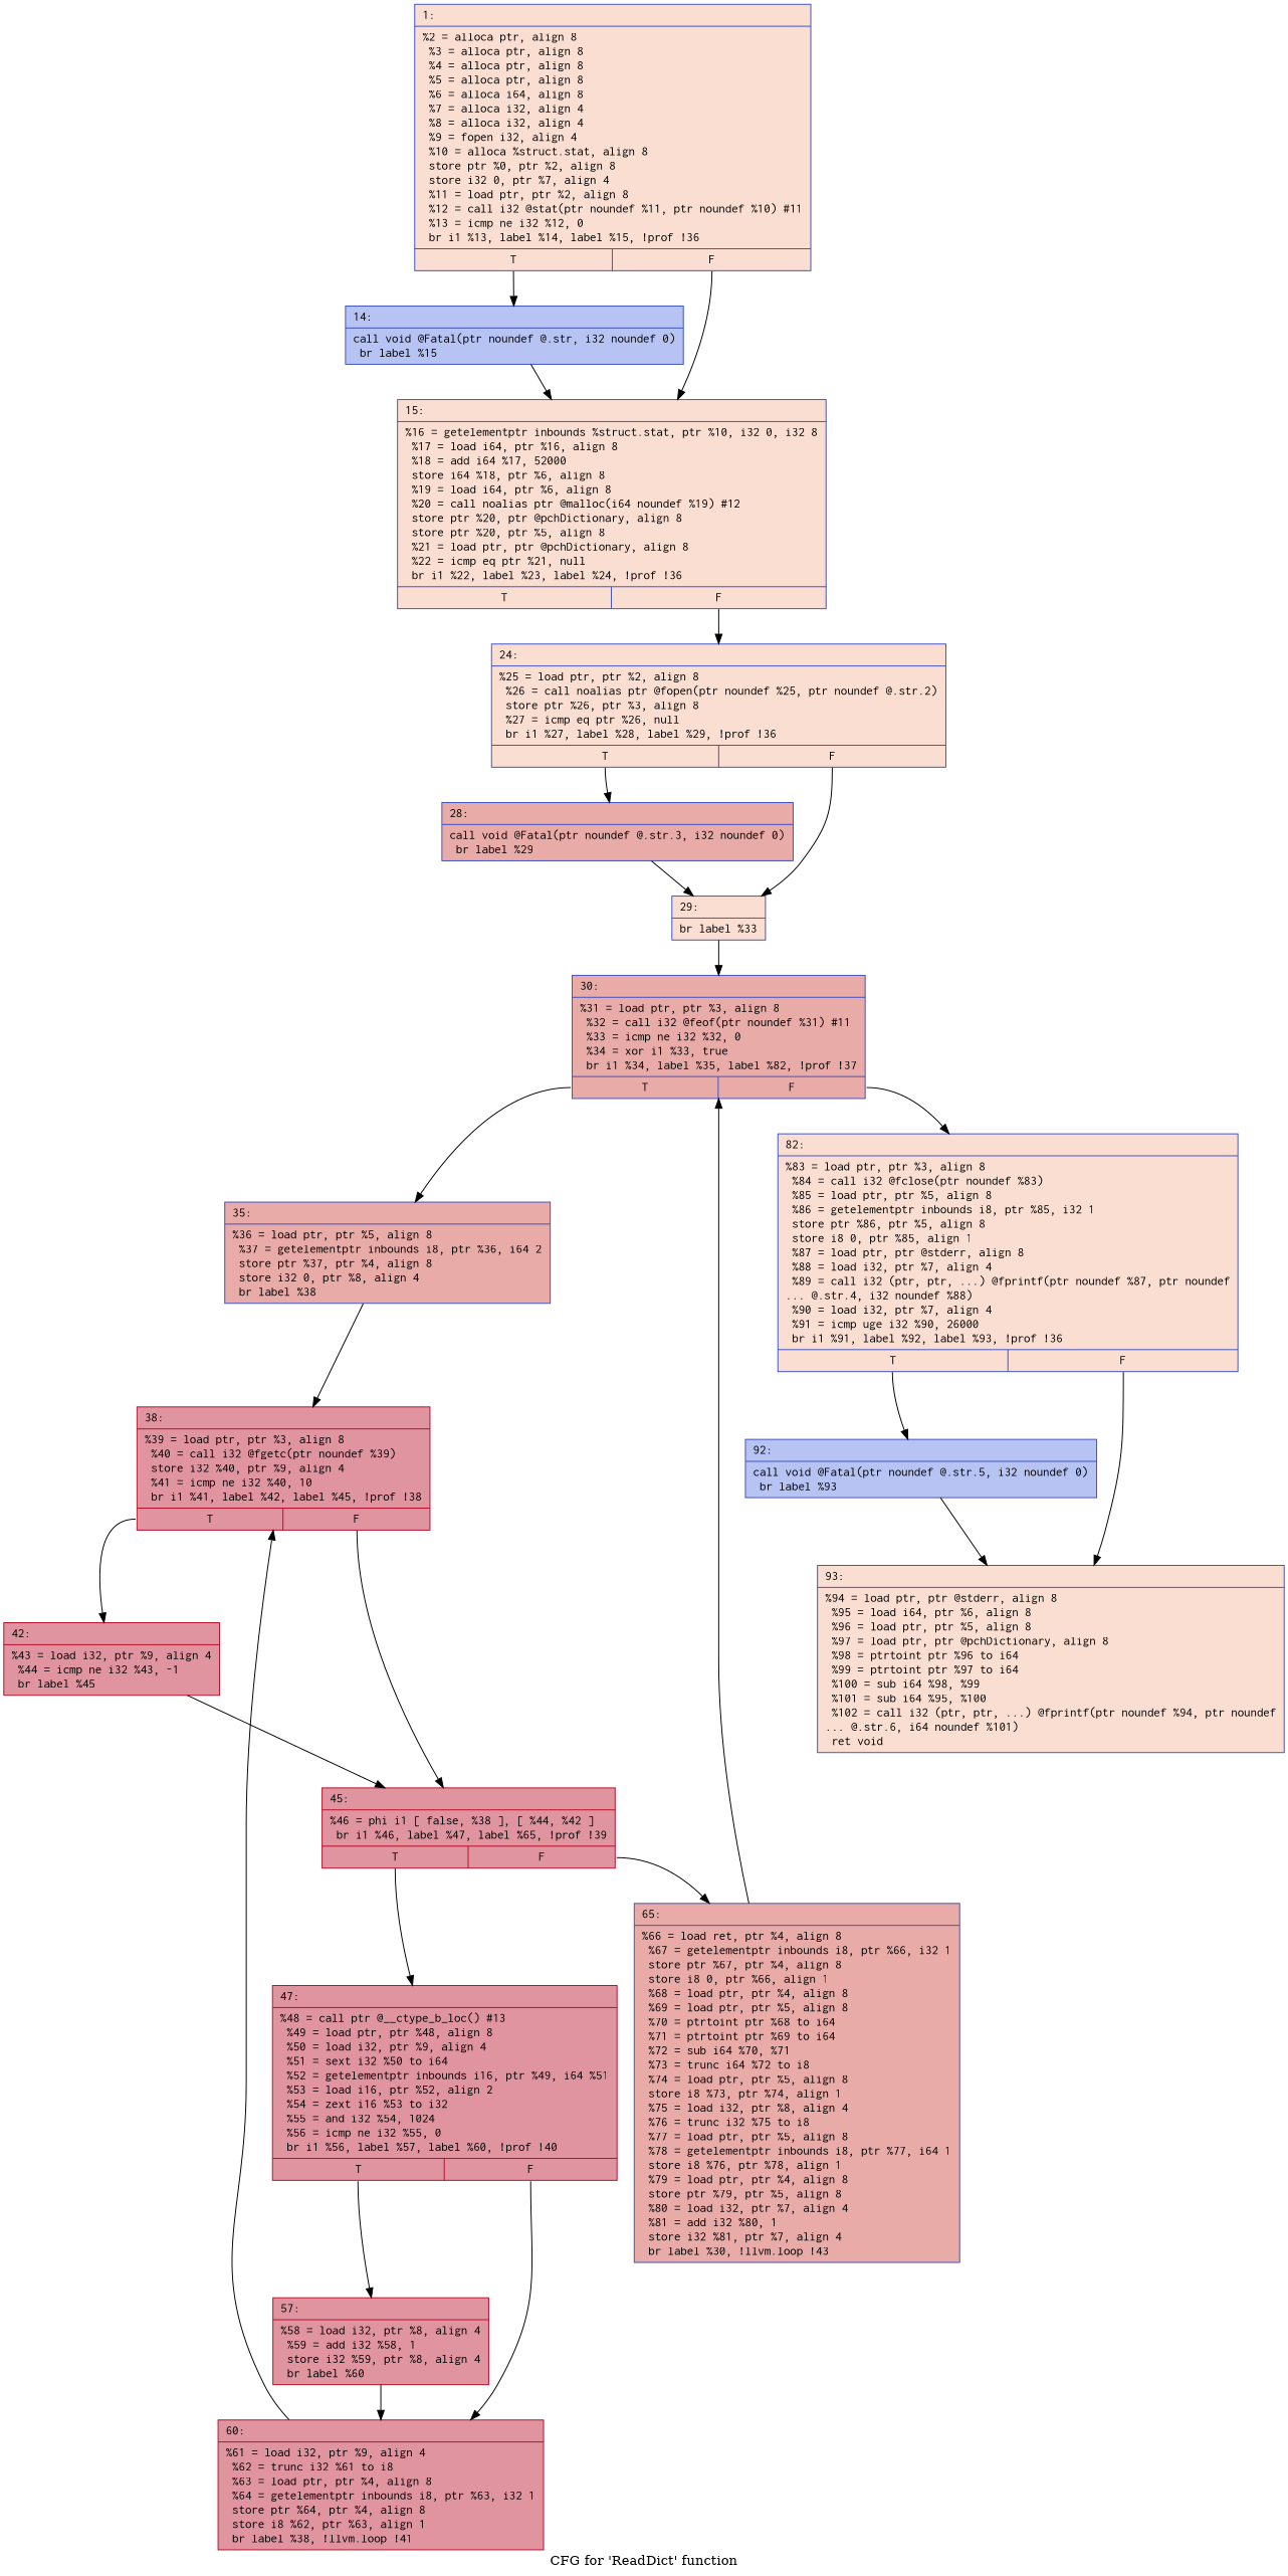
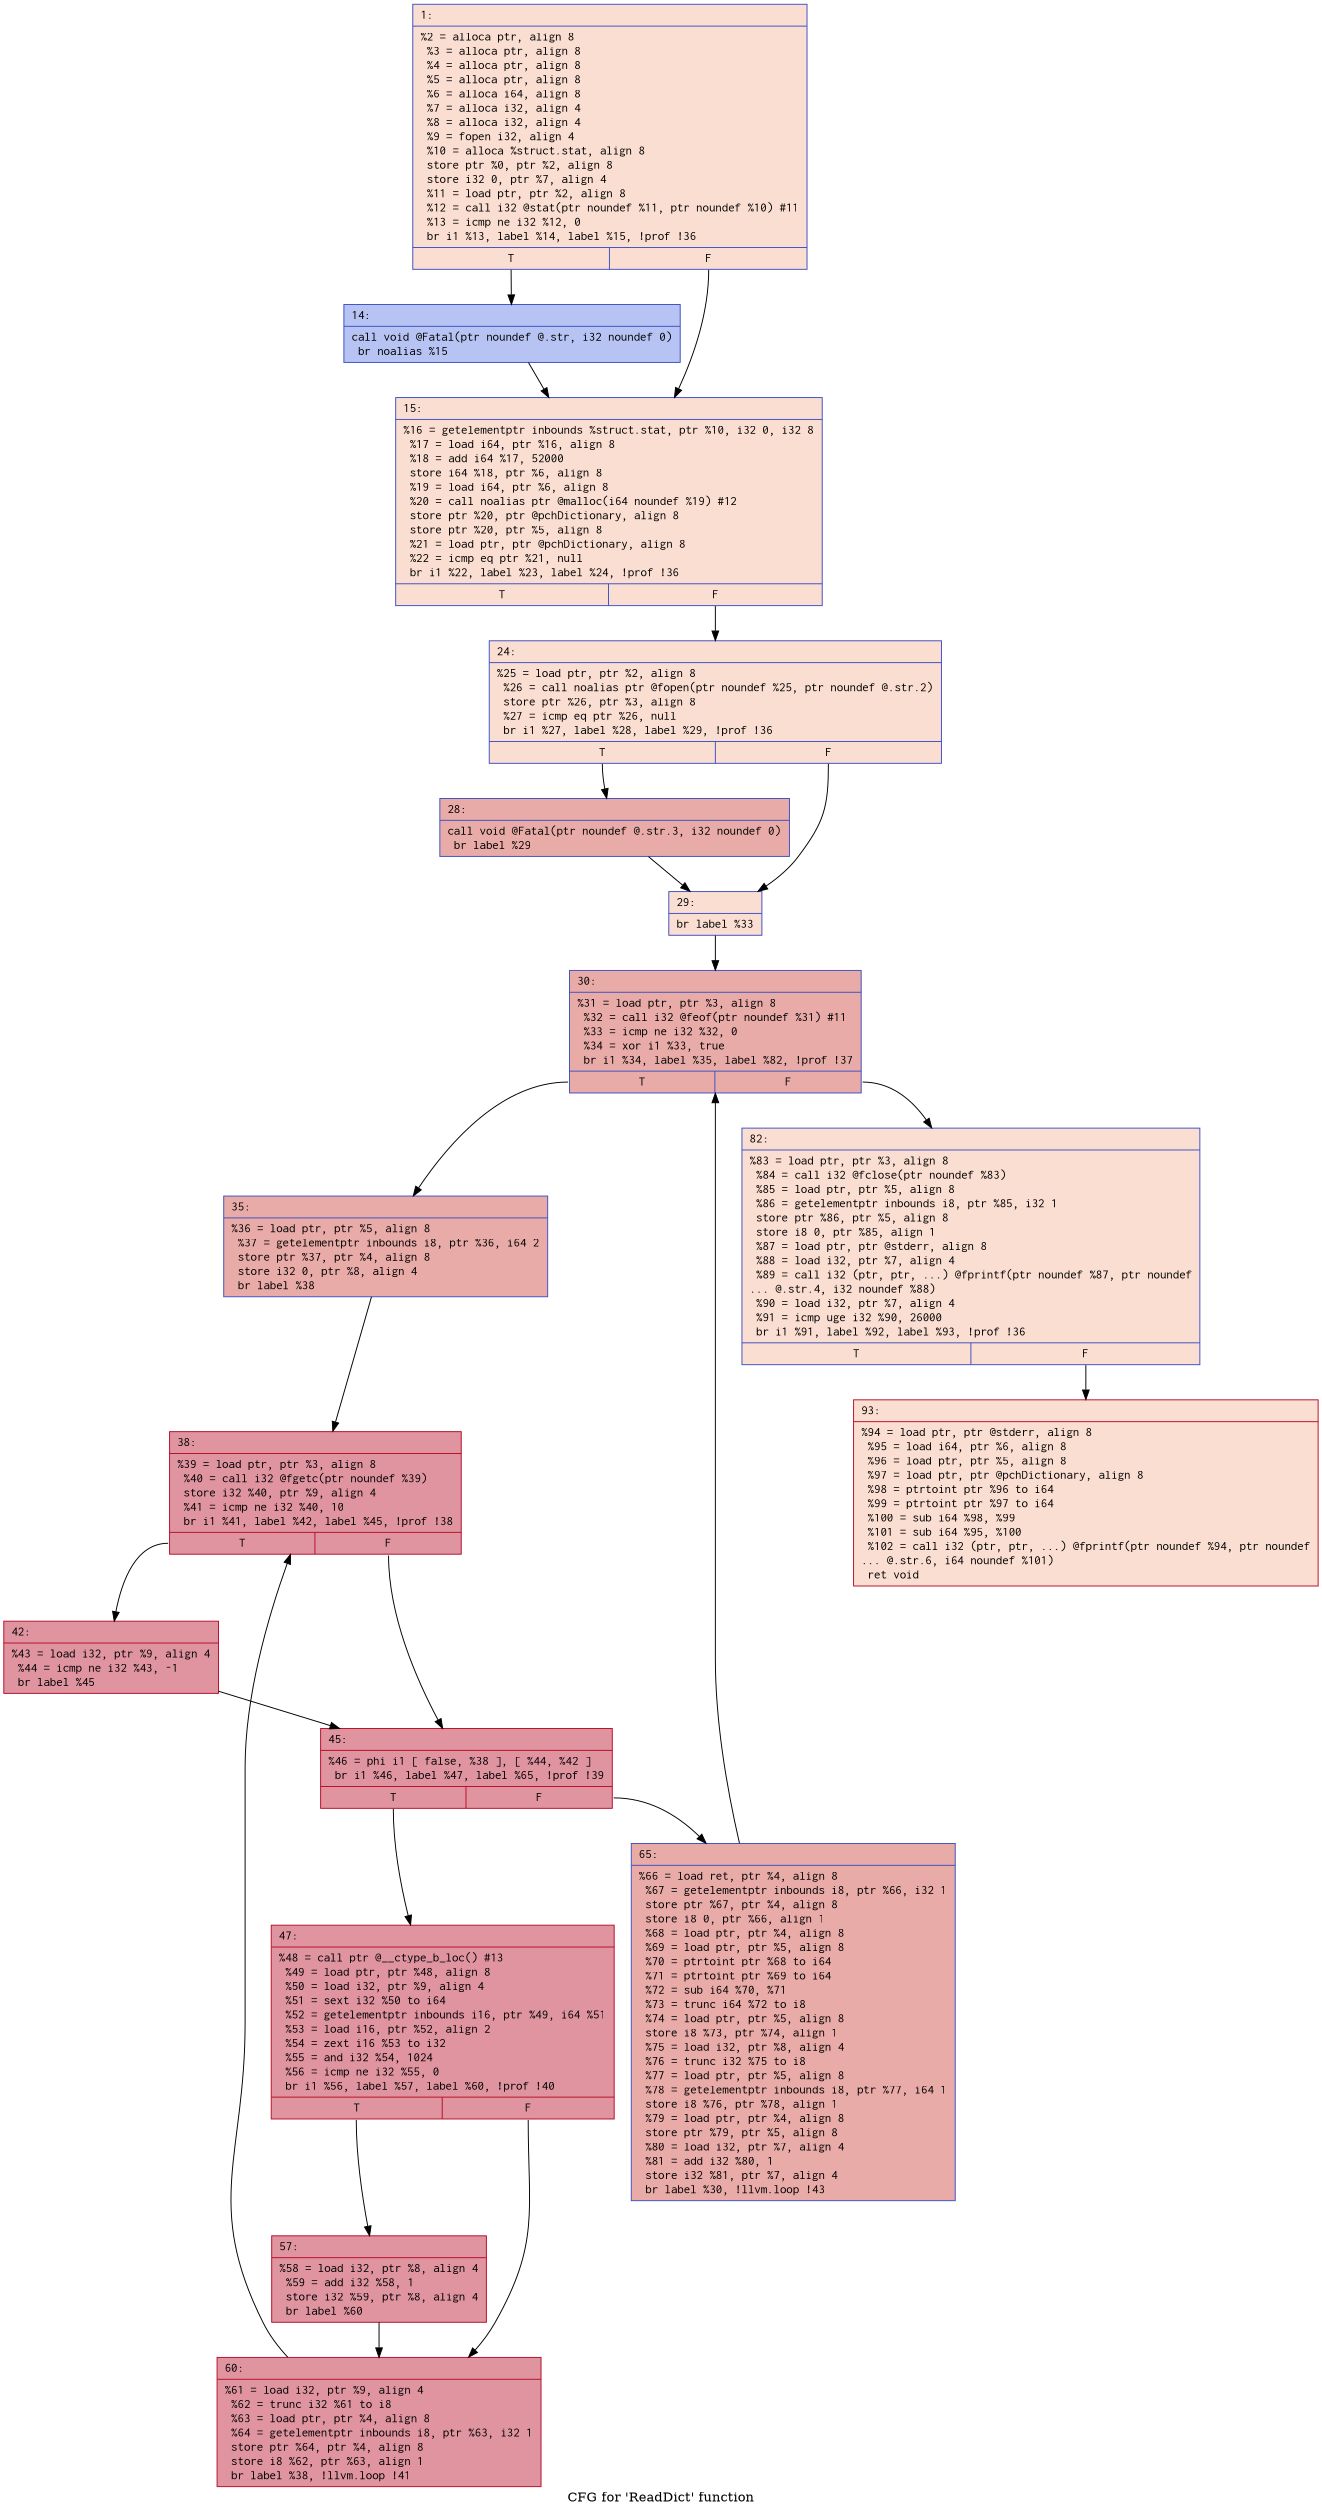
  digraph {
    label="CFG for 'ReadDict' function"
    node [color="#3d50c3ff" fillcolor="#f7b59970" fontname=Courier shape=record style=filled]
    n1 [label="{1:\l|  %2 = alloca ptr, align 8\l  %3 = alloca ptr, align 8\l  %4 = alloca ptr, align 8\l  %5 = alloca ptr, align 8\l  %6 = alloca i64, align 8\l  %7 = alloca i32, align 4\l  %8 = alloca i32, align 4\l  %9 = fopen i32, align 4\l  %10 = alloca %struct.stat, align 8\l  store ptr %0, ptr %2, align 8\l  store i32 0, ptr %7, align 4\l  %11 = load ptr, ptr %2, align 8\l  %12 = call i32 @stat(ptr noundef %11, ptr noundef %10) #11\l  %13 = icmp ne i32 %12, 0\l  br i1 %13, label %14, label %15, !prof !36\l|{<s0>T|<s1>F}}"]
-   n2 [fillcolor="#5b7ae570" label="{14:\l|  call void @Fatal(ptr noundef @.str, i32 noundef 0)\l  br label %15\l}"]
+   n2 [fillcolor="#5b7ae570" label="{14:\l|  call void @Fatal(ptr noundef @.str, i32 noundef 0)\l  br noalias %15\l}"]
    n3 [label="{15:\l|  %16 = getelementptr inbounds %struct.stat, ptr %10, i32 0, i32 8\l  %17 = load i64, ptr %16, align 8\l  %18 = add i64 %17, 52000\l  store i64 %18, ptr %6, align 8\l  %19 = load i64, ptr %6, align 8\l  %20 = call noalias ptr @malloc(i64 noundef %19) #12\l  store ptr %20, ptr @pchDictionary, align 8\l  store ptr %20, ptr %5, align 8\l  %21 = load ptr, ptr @pchDictionary, align 8\l  %22 = icmp eq ptr %21, null\l  br i1 %22, label %23, label %24, !prof !36\l|{<s0>T|<s1>F}}"]
    n4 [label="{24:\l|  %25 = load ptr, ptr %2, align 8\l  %26 = call noalias ptr @fopen(ptr noundef %25, ptr noundef @.str.2)\l  store ptr %26, ptr %3, align 8\l  %27 = icmp eq ptr %26, null\l  br i1 %27, label %28, label %29, !prof !36\l|{<s0>T|<s1>F}}"]
    n5 [fillcolor="#cc403a70" label="{28:\l|  call void @Fatal(ptr noundef @.str.3, i32 noundef 0)\l  br label %29\l}"]
    n6 [label="{29:\l|  br label %33\l}"]
    n7 [fillcolor="#cc403a70" label="{30:\l|  %31 = load ptr, ptr %3, align 8\l  %32 = call i32 @feof(ptr noundef %31) #11\l  %33 = icmp ne i32 %32, 0\l  %34 = xor i1 %33, true\l  br i1 %34, label %35, label %82, !prof !37\l|{<s0>T|<s1>F}}"]
    n8 [fillcolor="#cc403a70" label="{35:\l|  %36 = load ptr, ptr %5, align 8\l  %37 = getelementptr inbounds i8, ptr %36, i64 2\l  store ptr %37, ptr %4, align 8\l  store i32 0, ptr %8, align 4\l  br label %38\l}"]
    n9 [label="{82:\l|  %83 = load ptr, ptr %3, align 8\l  %84 = call i32 @fclose(ptr noundef %83)\l  %85 = load ptr, ptr %5, align 8\l  %86 = getelementptr inbounds i8, ptr %85, i32 1\l  store ptr %86, ptr %5, align 8\l  store i8 0, ptr %85, align 1\l  %87 = load ptr, ptr @stderr, align 8\l  %88 = load i32, ptr %7, align 4\l  %89 = call i32 (ptr, ptr, ...) @fprintf(ptr noundef %87, ptr noundef\l... @.str.4, i32 noundef %88)\l  %90 = load i32, ptr %7, align 4\l  %91 = icmp uge i32 %90, 26000\l  br i1 %91, label %92, label %93, !prof !36\l|{<s0>T|<s1>F}}"]
    n10 [color="#b70d28ff" fillcolor="#b70d2870" label="{38:\l|  %39 = load ptr, ptr %3, align 8\l  %40 = call i32 @fgetc(ptr noundef %39)\l  store i32 %40, ptr %9, align 4\l  %41 = icmp ne i32 %40, 10\l  br i1 %41, label %42, label %45, !prof !38\l|{<s0>T|<s1>F}}"]
-   n11 [fillcolor="#5b7ae570" label="{92:\l|  call void @Fatal(ptr noundef @.str.5, i32 noundef 0)\l  br label %93\l}"]
-   n12 [label="{93:\l|  %94 = load ptr, ptr @stderr, align 8\l  %95 = load i64, ptr %6, align 8\l  %96 = load ptr, ptr %5, align 8\l  %97 = load ptr, ptr @pchDictionary, align 8\l  %98 = ptrtoint ptr %96 to i64\l  %99 = ptrtoint ptr %97 to i64\l  %100 = sub i64 %98, %99\l  %101 = sub i64 %95, %100\l  %102 = call i32 (ptr, ptr, ...) @fprintf(ptr noundef %94, ptr noundef\l... @.str.6, i64 noundef %101)\l  ret void\l}"]
+   n12 [color="#b70d28ff" label="{93:\l|  %94 = load ptr, ptr @stderr, align 8\l  %95 = load i64, ptr %6, align 8\l  %96 = load ptr, ptr %5, align 8\l  %97 = load ptr, ptr @pchDictionary, align 8\l  %98 = ptrtoint ptr %96 to i64\l  %99 = ptrtoint ptr %97 to i64\l  %100 = sub i64 %98, %99\l  %101 = sub i64 %95, %100\l  %102 = call i32 (ptr, ptr, ...) @fprintf(ptr noundef %94, ptr noundef\l... @.str.6, i64 noundef %101)\l  ret void\l}"]
    n13 [color="#b70d28ff" fillcolor="#b70d2870" label="{42:\l|  %43 = load i32, ptr %9, align 4\l  %44 = icmp ne i32 %43, -1\l  br label %45\l}"]
    n14 [color="#b70d28ff" fillcolor="#b70d2870" label="{45:\l|  %46 = phi i1 [ false, %38 ], [ %44, %42 ]\l  br i1 %46, label %47, label %65, !prof !39\l|{<s0>T|<s1>F}}"]
    n15 [color="#b70d28ff" fillcolor="#b70d2870" label="{47:\l|  %48 = call ptr @__ctype_b_loc() #13\l  %49 = load ptr, ptr %48, align 8\l  %50 = load i32, ptr %9, align 4\l  %51 = sext i32 %50 to i64\l  %52 = getelementptr inbounds i16, ptr %49, i64 %51\l  %53 = load i16, ptr %52, align 2\l  %54 = zext i16 %53 to i32\l  %55 = and i32 %54, 1024\l  %56 = icmp ne i32 %55, 0\l  br i1 %56, label %57, label %60, !prof !40\l|{<s0>T|<s1>F}}"]
    n16 [fillcolor="#cc403a70" label="{65:\l|  %66 = load ret, ptr %4, align 8\l  %67 = getelementptr inbounds i8, ptr %66, i32 1\l  store ptr %67, ptr %4, align 8\l  store i8 0, ptr %66, align 1\l  %68 = load ptr, ptr %4, align 8\l  %69 = load ptr, ptr %5, align 8\l  %70 = ptrtoint ptr %68 to i64\l  %71 = ptrtoint ptr %69 to i64\l  %72 = sub i64 %70, %71\l  %73 = trunc i64 %72 to i8\l  %74 = load ptr, ptr %5, align 8\l  store i8 %73, ptr %74, align 1\l  %75 = load i32, ptr %8, align 4\l  %76 = trunc i32 %75 to i8\l  %77 = load ptr, ptr %5, align 8\l  %78 = getelementptr inbounds i8, ptr %77, i64 1\l  store i8 %76, ptr %78, align 1\l  %79 = load ptr, ptr %4, align 8\l  store ptr %79, ptr %5, align 8\l  %80 = load i32, ptr %7, align 4\l  %81 = add i32 %80, 1\l  store i32 %81, ptr %7, align 4\l  br label %30, !llvm.loop !43\l}"]
    n17 [color="#b70d28ff" fillcolor="#b70d2870" label="{57:\l|  %58 = load i32, ptr %8, align 4\l  %59 = add i32 %58, 1\l  store i32 %59, ptr %8, align 4\l  br label %60\l}"]
    n18 [color="#b70d28ff" fillcolor="#b70d2870" label="{60:\l|  %61 = load i32, ptr %9, align 4\l  %62 = trunc i32 %61 to i8\l  %63 = load ptr, ptr %4, align 8\l  %64 = getelementptr inbounds i8, ptr %63, i32 1\l  store ptr %64, ptr %4, align 8\l  store i8 %62, ptr %63, align 1\l  br label %38, !llvm.loop !41\l}"]
    n1 -> n2 [tailport=s0]
    n1 -> n3 [tailport=s1]
    n2 -> n3
    n3 -> n4 [tailport=s1]
    n4 -> n5 [tailport=s0]
    n4 -> n6 [tailport=s1]
    n5 -> n6
    n6 -> n7
    n7 -> n8 [tailport=s0]
    n7 -> n9 [tailport=s1]
    n8 -> n10
-   n9 -> n11 [tailport=s0]
    n9 -> n12 [tailport=s1]
    n10 -> n13 [tailport=s0]
    n10 -> n14 [tailport=s1]
-   n11 -> n12
    n13 -> n14
    n14 -> n15 [tailport=s0]
    n14 -> n16 [tailport=s1]
    n15 -> n17 [tailport=s0]
    n15 -> n18 [tailport=s1]
    n16 -> n7
    n17 -> n18
    n18 -> n10
  }
